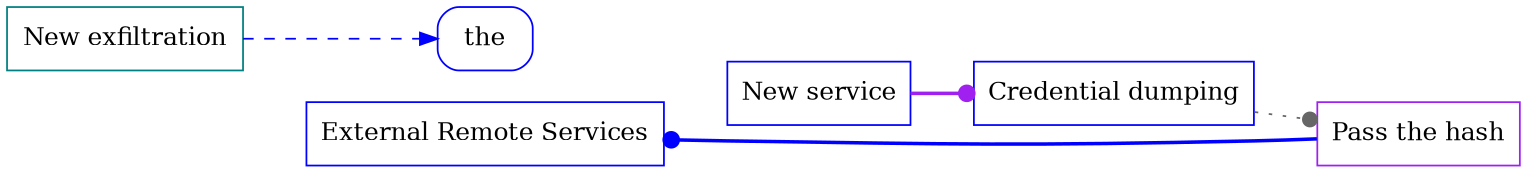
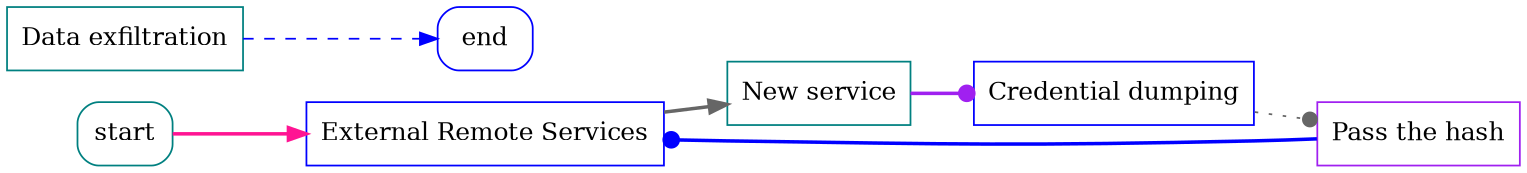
  digraph {
    rankdir=LR
    node [color=blue shape=box]
    edge [arrowhead=normal color=gray40 style=bold]
+   n1 [color=teal label=start style=rounded]
    n2 [label="External Remote Services"]
-   n3 [label="New service"]
+   n3 [color=teal label="New service"]
    n4 [label="Credential dumping"]
    n5 [color=purple label="Pass the hash"]
-   n6 [color=teal label="New exfiltration"]
-   n7 [label=the style=rounded]
+   n6 [color=teal label="Data exfiltration"]
+   n7 [label=end style=rounded]
+   n1 -> n2 [color=deeppink]
+   n2 -> n3
    n3 -> n4 [arrowhead=dot color=purple]
    n4 -> n5 [arrowhead=dot style=dotted]
    n5 -> n2 [arrowhead=dot color=blue]
    n6 -> n7 [color=blue style=dashed]
  }
